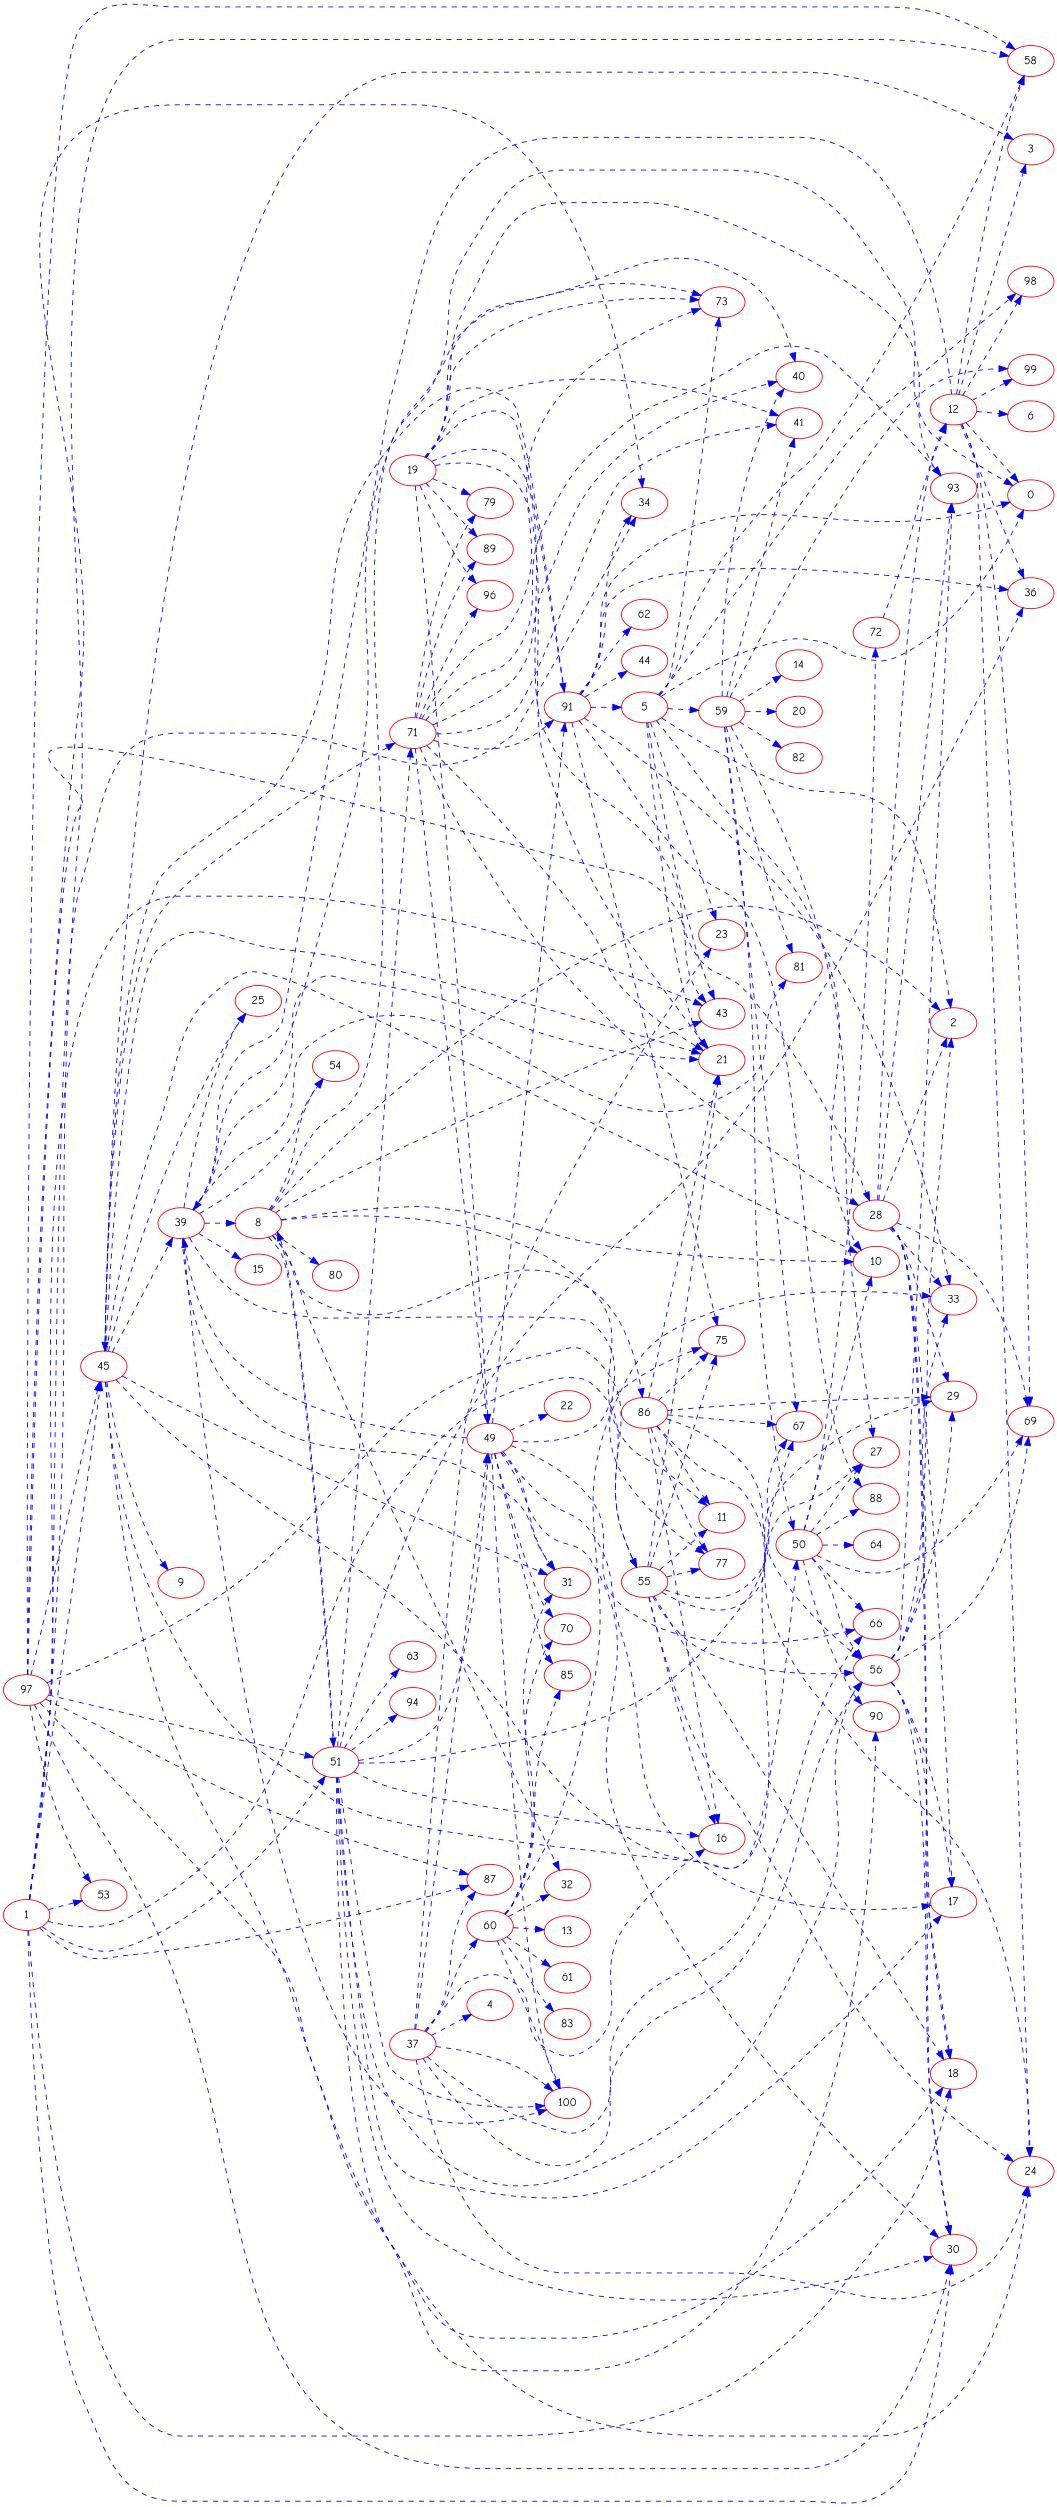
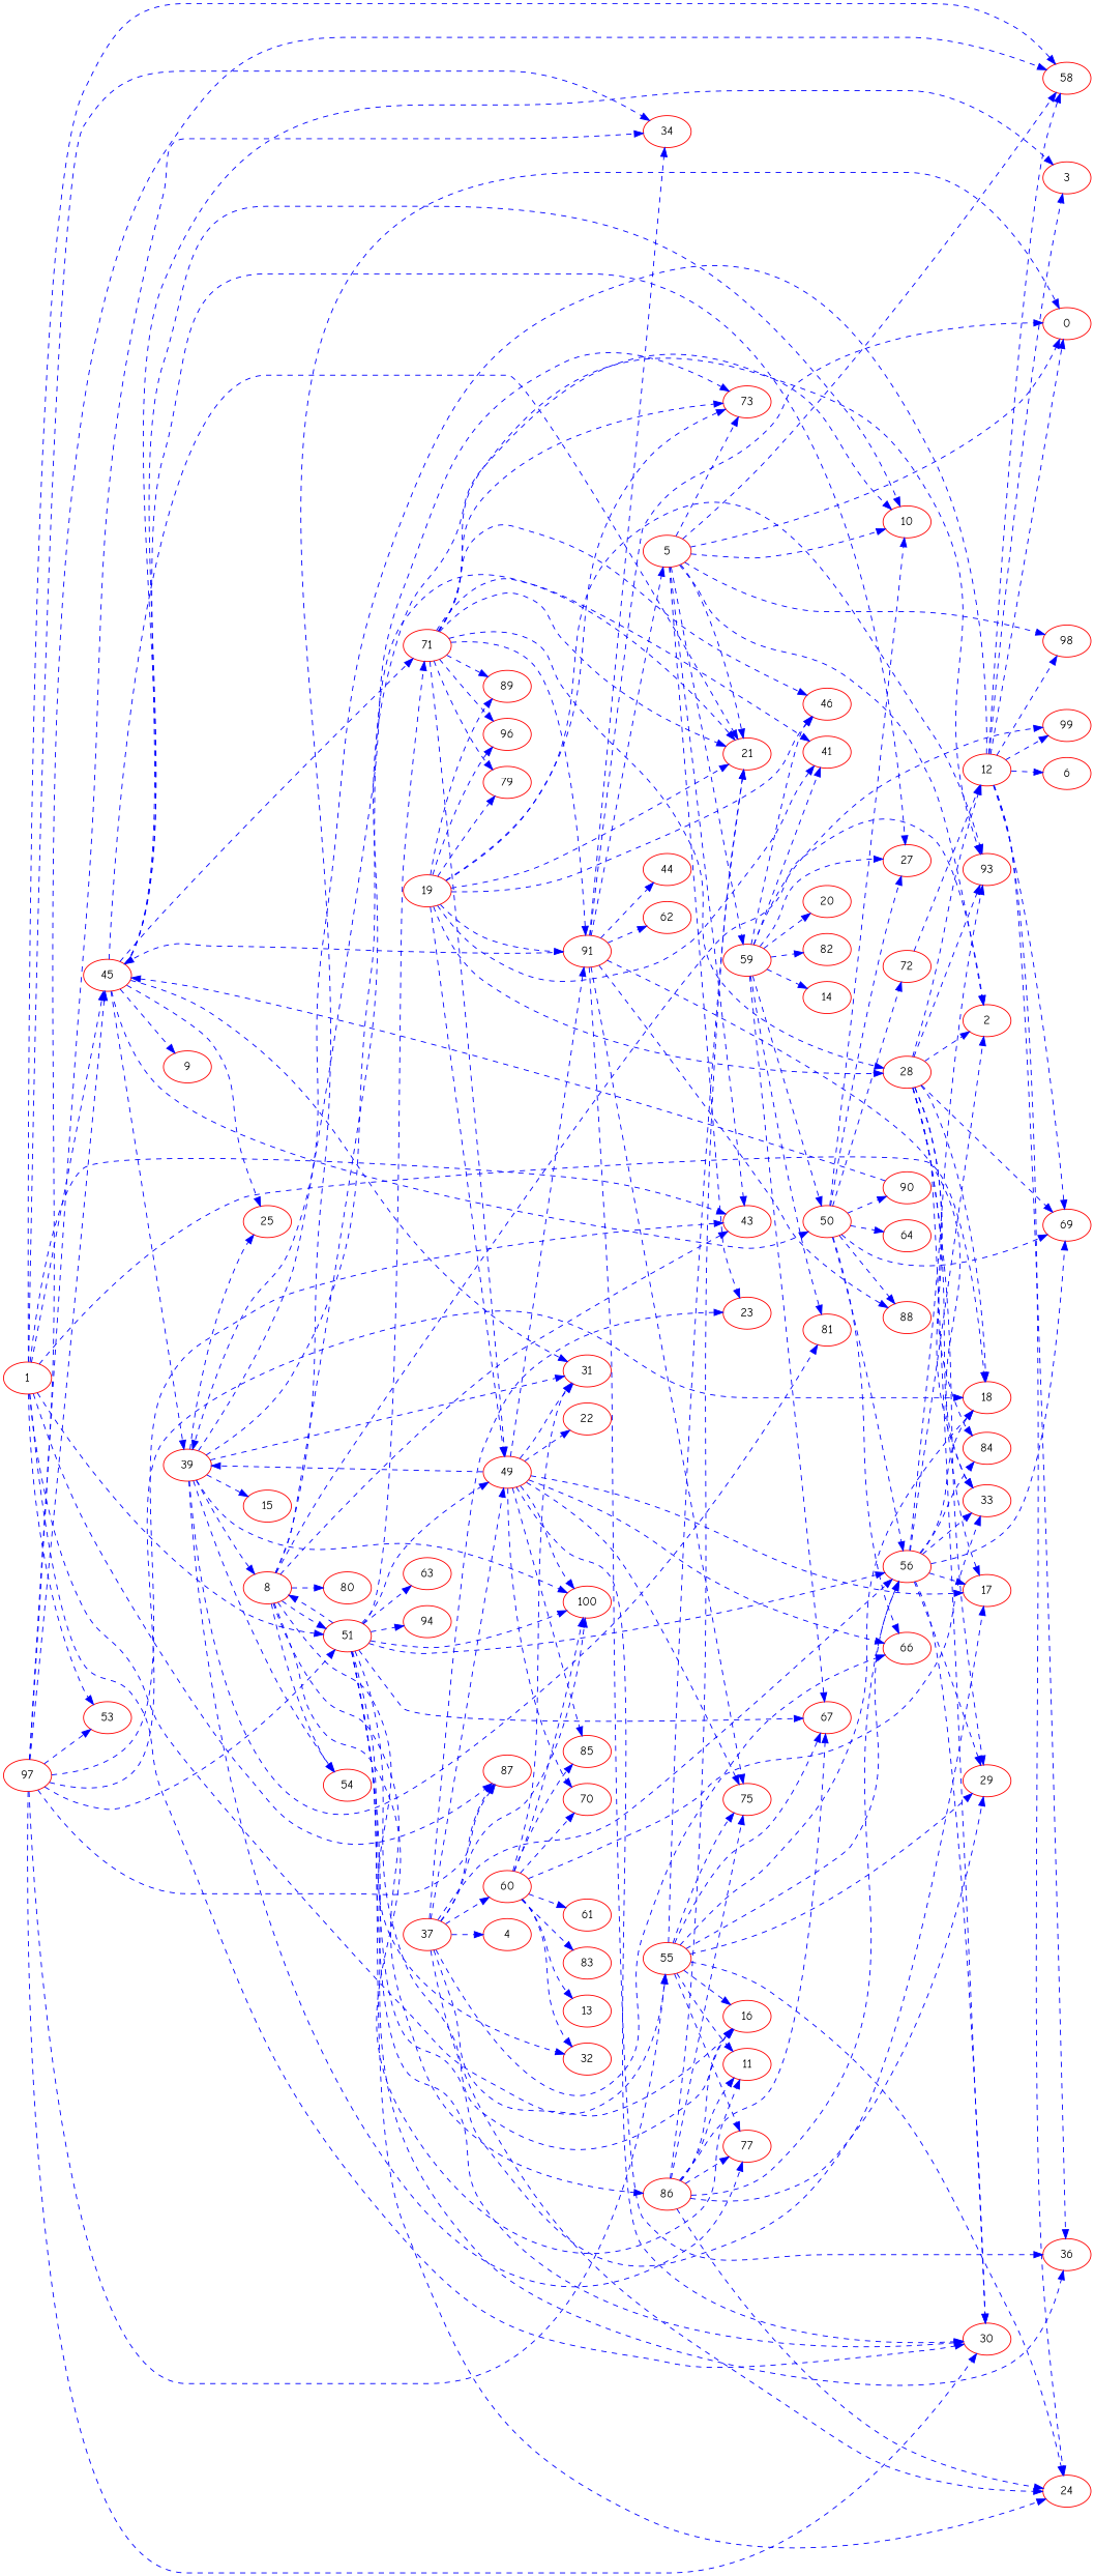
  digraph {
    fontname="Comic Neue"
    rankdir=LR
    node [color=Red fontname="Comic Neue"]
    edge [color=Blue fontname="Comic Neue" style=dashed]
    1
    18
    30
    34
    43
    45
    51
    53
    55
    58
    87
    10
    21
    3
    39
    25
    31
    9
    27
    50
    71
    90
    8
    24
    36
    49
    17
    16
    56
    100
    63
    67
    94
    11
    29
    77
    75
    73
    81
    54
    n41 [label=15]
    69
    66
    88
    64
    72
    41
-   46 [label=40]
+   46
    28
    79
    89
    91
    93
    96
    0
    2
    32
    80
    86
    22
    70
    85
    33
+   84
    5
    23
    59
    98
    99
    14
    20
    82
    12
    6
    19
    44
    62
    37
    4
    60
    13
    61
    83
    97
    1 -> 18
    1 -> 30
    1 -> 34
    1 -> 43
    1 -> 45
    1 -> 51
    1 -> 53
    1 -> 55
    1 -> 58
    1 -> 87
    45 -> 10
    45 -> 21
    45 -> 3
    45 -> 39
    45 -> 25
    45 -> 31
    45 -> 9
    45 -> 27
    45 -> 50
    45 -> 71
-   45 -> 90
+   90 -> 45
    51 -> 30
    51 -> 71
    51 -> 8
    51 -> 24
    51 -> 36
    51 -> 49
    51 -> 17
    51 -> 16
    51 -> 56
    51 -> 100
    51 -> 63
    51 -> 67
    51 -> 94
    55 -> 18
    55 -> 21
    55 -> 24
    55 -> 16
    55 -> 56
    55 -> 67
    55 -> 11
    55 -> 29
    55 -> 77
    55 -> 75
    39 -> 21
    39 -> 25
    39 -> 31
    39 -> 8
    39 -> 100
    39 -> 77
    39 -> 73
    39 -> 81
    39 -> 54
    39 -> n41
    50 -> 10
    50 -> 27
    50 -> 90
    50 -> 56
    50 -> 69
    50 -> 66
    50 -> 88
    50 -> 64
    50 -> 72
    71 -> 21
    71 -> 49
    71 -> 73
    71 -> 41
    71 -> 46
    71 -> 28
    71 -> 79
    71 -> 89
    71 -> 91
    71 -> 93
    71 -> 96
    8 -> 43
    8 -> 51
    8 -> 10
    8 -> 11
    8 -> 54
    8 -> 0
    8 -> 2
    8 -> 32
    8 -> 80
    8 -> 86
    49 -> 30
    49 -> 39
    49 -> 31
    49 -> 17
    49 -> 100
    49 -> 75
    49 -> 66
    49 -> 91
    49 -> 22
    49 -> 70
    49 -> 85
    56 -> 18
    56 -> 30
    56 -> 17
    56 -> 29
    56 -> 69
    56 -> 93
    56 -> 2
    56 -> 33
+   56 -> 84
    72 -> 12
    28 -> 18
    28 -> 30
    28 -> 17
    28 -> 29
    28 -> 69
    28 -> 93
    28 -> 2
    28 -> 33
+   28 -> 84
    28 -> 12
    91 -> 34
    91 -> 45
    91 -> 36
    91 -> 75
    91 -> 88
    91 -> 0
    91 -> 33
    91 -> 5
    91 -> 44
    91 -> 62
    86 -> 21
    86 -> 24
    86 -> 16
    86 -> 56
    86 -> 67
    86 -> 11
    86 -> 29
    86 -> 77
    86 -> 75
    5 -> 43
    5 -> 58
    5 -> 10
    5 -> 21
    5 -> 73
    5 -> 0
    5 -> 2
    5 -> 23
    5 -> 59
    5 -> 98
    59 -> 27
    59 -> 50
    59 -> 67
    59 -> 81
    59 -> 41
    59 -> 46
    59 -> 99
    59 -> 14
    59 -> 20
    59 -> 82
    12 -> 58
    12 -> 3
    12 -> 39
    12 -> 24
    12 -> 36
    12 -> 69
    12 -> 0
    12 -> 98
    12 -> 99
    12 -> 6
    19 -> 21
    19 -> 49
    19 -> 73
    19 -> 41
    19 -> 46
    19 -> 28
    19 -> 79
    19 -> 89
    19 -> 91
    19 -> 93
    19 -> 96
    37 -> 87
    37 -> 24
    37 -> 49
    37 -> 16
    37 -> 56
    37 -> 100
    37 -> 66
    37 -> 23
    37 -> 4
    37 -> 60
    60 -> 31
    60 -> 100
    60 -> 32
    60 -> 70
    60 -> 85
    60 -> 33
    60 -> 13
    60 -> 61
    60 -> 83
    97 -> 18
    97 -> 30
    97 -> 34
    97 -> 43
    97 -> 45
    97 -> 51
    97 -> 53
    97 -> 55
    97 -> 58
    97 -> 87
  }
